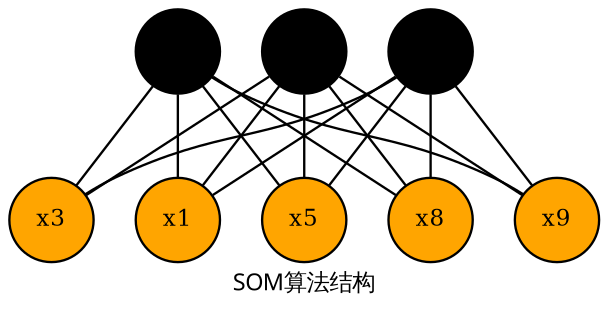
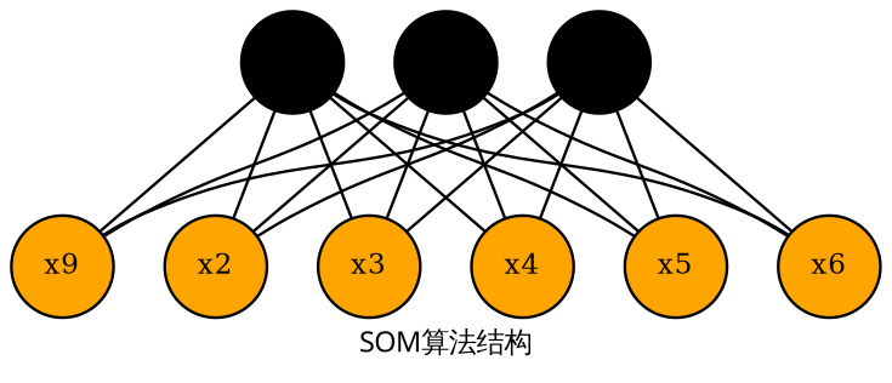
  graph {
    fontname="Microsoft YaHei"
    fontsize=10
    label="SOM算法结构"
    node [fillcolor=orange fontsize=10 shape=circle style=filled]
    a [fillcolor=black]
    n2 [label=x9]
+   x2
    x3
-   x4 [label=x1]
+   x4
    x5
-   x6 [label=x8]
+   x6
    b [fillcolor=black]
    c [fillcolor=black]
    a -- n2
+   a -- x2
    a -- x3
    a -- x4
    a -- x5
    a -- x6
    b -- n2
+   b -- x2
    b -- x3
    b -- x4
    b -- x5
    b -- x6
    c -- n2
+   c -- x2
    c -- x3
    c -- x4
    c -- x5
    c -- x6
  }
